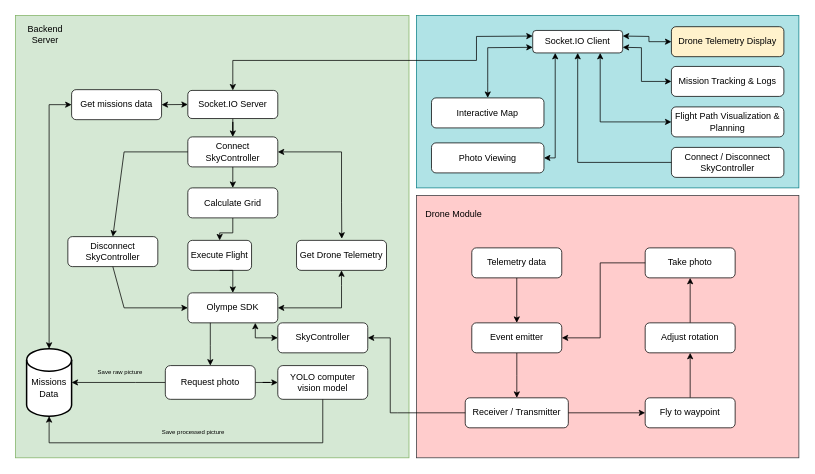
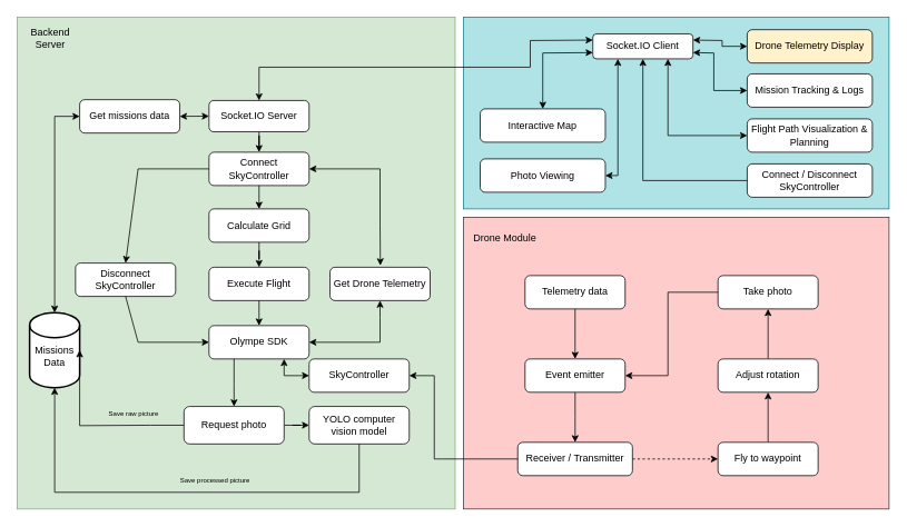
  <mxCell id="0" />
  <mxCell id="1" parent="0" />
  <mxCell id="2" value="" style="rounded=0;whiteSpace=wrap;html=1;fillColor=#b0e3e6;strokeColor=#0e8088;" vertex="1" parent="1"><mxGeometry x="555" y="20" width="510" height="230" as="geometry" /></mxCell>
  <mxCell id="3" value="" style="rounded=0;whiteSpace=wrap;html=1;fillColor=#d5e8d4;strokeColor=#82b366;labelBackgroundColor=none;" vertex="1" parent="1"><mxGeometry x="20" y="20" width="525" height="590" as="geometry" /></mxCell>
  <mxCell id="4" value="" style="rounded=0;whiteSpace=wrap;html=1;fillColor=#ffcccc;strokeColor=#36393d;" vertex="1" parent="1"><mxGeometry x="555" y="260" width="510" height="350" as="geometry" /></mxCell>
  <mxCell id="5" value="Backend Server" style="text;html=1;align=center;verticalAlign=middle;whiteSpace=wrap;rounded=0;" vertex="1" parent="1"><mxGeometry x="20" y="20" width="80" height="50" as="geometry" /></mxCell>
  <mxCell id="6" value="Drone Module" style="text;html=1;align=center;verticalAlign=middle;whiteSpace=wrap;rounded=0;" vertex="1" parent="1"><mxGeometry x="565" y="260" width="80" height="50" as="geometry" /></mxCell>
  <mxCell id="7" value="Socket.IO Client" style="rounded=1;whiteSpace=wrap;html=1;" vertex="1" parent="1"><mxGeometry x="710" y="40" width="120" height="30" as="geometry" /></mxCell>
  <mxCell id="8" value="" style="endArrow=classic;startArrow=classic;html=1;rounded=0;exitX=0.5;exitY=0;exitDx=0;exitDy=0;entryX=0;entryY=0.25;entryDx=0;entryDy=0;" edge="1" parent="1" source="16" target="7"><mxGeometry width="50" height="50" relative="1" as="geometry"><mxPoint x="370" y="55" as="sourcePoint" /><mxPoint x="475" y="140" as="targetPoint" /><Array as="points"><mxPoint x="310" y="80" /><mxPoint x="505" y="80" /><mxPoint x="635" y="80" /><mxPoint x="635" y="48" /></Array></mxGeometry></mxCell>
  <mxCell id="9" value="Photo Viewing" style="rounded=1;whiteSpace=wrap;html=1;" vertex="1" parent="1"><mxGeometry x="575" y="190" width="150" height="40" as="geometry" /></mxCell>
  <mxCell id="10" value="Mission Tracking &amp;amp; Logs" style="rounded=1;whiteSpace=wrap;html=1;" vertex="1" parent="1"><mxGeometry x="895" y="88" width="150" height="40" as="geometry" /></mxCell>
  <mxCell id="11" value="Drone Telemetry Display" style="rounded=1;whiteSpace=wrap;html=1;fillColor=#fff2cc;" vertex="1" parent="1"><mxGeometry x="895" y="35" width="150" height="40" as="geometry" /></mxCell>
  <mxCell id="12" value="Interactive Map" style="rounded=1;whiteSpace=wrap;html=1;" vertex="1" parent="1"><mxGeometry x="575" y="130" width="150" height="40" as="geometry" /></mxCell>
  <mxCell id="13" value="Flight Path Visualization &amp;amp; Planning" style="rounded=1;whiteSpace=wrap;html=1;" vertex="1" parent="1"><mxGeometry x="895" y="142" width="150" height="40" as="geometry" /></mxCell>
  <mxCell id="14" value="SkyController" style="rounded=1;whiteSpace=wrap;html=1;" vertex="1" parent="1"><mxGeometry x="370" y="430" width="120" height="40" as="geometry" /></mxCell>
  <mxCell id="15" value="" style="edgeStyle=orthogonalEdgeStyle;rounded=0;orthogonalLoop=1;jettySize=auto;html=1;" edge="1" parent="1" source="16" target="55"><mxGeometry relative="1" as="geometry" /></mxCell>
  <mxCell id="16" value="Socket.IO Server" style="rounded=1;whiteSpace=wrap;html=1;" vertex="1" parent="1"><mxGeometry x="250" y="120" width="120" height="37.5" as="geometry" /></mxCell>
- <mxCell id="17" value="&lt;div&gt;&lt;br&gt;&lt;/div&gt;&lt;div&gt;Missions Data&lt;/div&gt;" style="strokeWidth=2;html=1;shape=mxgraph.flowchart.database;whiteSpace=wrap;rounded=0;strokeColor=default;align=center;verticalAlign=middle;fontFamily=Helvetica;fontSize=12;fontColor=default;fillColor=default;" vertex="1" parent="1"><mxGeometry x="35" y="464.5" width="60" height="90" as="geometry" /></mxCell>
+ <mxCell id="17" value="&lt;div&gt;&lt;br&gt;&lt;/div&gt;&lt;div&gt;Missions Data&lt;/div&gt;" style="strokeWidth=2;html=1;shape=mxgraph.flowchart.database;whiteSpace=wrap;rounded=0;strokeColor=default;align=center;verticalAlign=middle;fontFamily=Helvetica;fontSize=12;fontColor=default;fillColor=default;" vertex="1" parent="1"><mxGeometry x="35" y="374.5" width="60" height="90" as="geometry" /></mxCell>
  <mxCell id="18" value="Disconnect SkyController" style="rounded=1;whiteSpace=wrap;html=1;strokeColor=default;align=center;verticalAlign=middle;fontFamily=Helvetica;fontSize=12;fontColor=default;fillColor=default;" vertex="1" parent="1"><mxGeometry x="90" y="315" width="120" height="40" as="geometry" /></mxCell>
  <mxCell id="19" value="&lt;div&gt;Olympe SDK&lt;/div&gt;" style="rounded=1;whiteSpace=wrap;html=1;strokeColor=default;align=center;verticalAlign=middle;fontFamily=Helvetica;fontSize=12;fontColor=default;fillColor=default;" vertex="1" parent="1"><mxGeometry x="250" y="390" width="120" height="40" as="geometry" /></mxCell>
  <mxCell id="20" value="Get Drone Telemetry" style="rounded=1;whiteSpace=wrap;html=1;strokeColor=default;align=center;verticalAlign=middle;fontFamily=Helvetica;fontSize=12;fontColor=default;fillColor=default;" vertex="1" parent="1"><mxGeometry x="395" y="320" width="120" height="40" as="geometry" /></mxCell>
  <mxCell id="21" value="" style="edgeStyle=orthogonalEdgeStyle;rounded=0;orthogonalLoop=1;jettySize=auto;html=1;fontFamily=Helvetica;fontSize=12;fontColor=default;" edge="1" parent="1" source="22" target="23"><mxGeometry relative="1" as="geometry" /></mxCell>
  <mxCell id="22" value="Calculate Grid" style="rounded=1;whiteSpace=wrap;html=1;strokeColor=default;align=center;verticalAlign=middle;fontFamily=Helvetica;fontSize=12;fontColor=default;fillColor=default;" vertex="1" parent="1"><mxGeometry x="250" y="250" width="120" height="40" as="geometry" /></mxCell>
- <mxCell id="23" value="Execute Flight" style="rounded=1;whiteSpace=wrap;html=1;strokeColor=default;align=center;verticalAlign=middle;fontFamily=Helvetica;fontSize=12;fontColor=default;fillColor=default;" vertex="1" parent="1"><mxGeometry x="250" y="320" width="85" height="40" as="geometry" /></mxCell>
+ <mxCell id="23" value="Execute Flight" style="rounded=1;whiteSpace=wrap;html=1;strokeColor=default;align=center;verticalAlign=middle;fontFamily=Helvetica;fontSize=12;fontColor=default;fillColor=default;" vertex="1" parent="1"><mxGeometry x="250" y="320" width="120" height="40" as="geometry" /></mxCell>
  <mxCell id="24" value="" style="endArrow=classic;startArrow=classic;html=1;rounded=0;fontFamily=Helvetica;fontSize=12;fontColor=default;exitX=0.5;exitY=1;exitDx=0;exitDy=0;entryX=1;entryY=0.5;entryDx=0;entryDy=0;" edge="1" parent="1" source="20" target="19"><mxGeometry width="50" height="50" relative="1" as="geometry"><mxPoint x="615" y="350" as="sourcePoint" /><mxPoint x="665" y="300" as="targetPoint" /><Array as="points"><mxPoint x="455" y="380" /><mxPoint x="455" y="410" /></Array></mxGeometry></mxCell>
  <mxCell id="25" value="" style="edgeStyle=orthogonalEdgeStyle;rounded=0;orthogonalLoop=1;jettySize=auto;html=1;" edge="1" parent="1" source="26" target="28"><mxGeometry relative="1" as="geometry" /></mxCell>
  <mxCell id="26" value="Fly to waypoint" style="rounded=1;whiteSpace=wrap;html=1;strokeColor=default;align=center;verticalAlign=middle;fontFamily=Helvetica;fontSize=12;fontColor=default;fillColor=default;" vertex="1" parent="1"><mxGeometry x="860" y="530" width="120" height="40" as="geometry" /></mxCell>
  <mxCell id="27" value="" style="edgeStyle=orthogonalEdgeStyle;rounded=0;orthogonalLoop=1;jettySize=auto;html=1;" edge="1" parent="1" source="28" target="29"><mxGeometry relative="1" as="geometry" /></mxCell>
  <mxCell id="28" value="Adjust rotation" style="rounded=1;whiteSpace=wrap;html=1;strokeColor=default;align=center;verticalAlign=middle;fontFamily=Helvetica;fontSize=12;fontColor=default;fillColor=default;" vertex="1" parent="1"><mxGeometry x="860" y="430" width="120" height="40" as="geometry" /></mxCell>
  <mxCell id="29" value="Take photo" style="rounded=1;whiteSpace=wrap;html=1;strokeColor=default;align=center;verticalAlign=middle;fontFamily=Helvetica;fontSize=12;fontColor=default;fillColor=default;" vertex="1" parent="1"><mxGeometry x="860" y="330" width="120" height="40" as="geometry" /></mxCell>
  <mxCell id="30" value="" style="edgeStyle=orthogonalEdgeStyle;rounded=0;orthogonalLoop=1;jettySize=auto;html=1;" edge="1" parent="1" source="31" target="48"><mxGeometry relative="1" as="geometry" /></mxCell>
  <mxCell id="31" value="Event emitter" style="rounded=1;whiteSpace=wrap;html=1;strokeColor=default;align=center;verticalAlign=middle;fontFamily=Helvetica;fontSize=12;fontColor=default;fillColor=default;" vertex="1" parent="1"><mxGeometry x="628.75" y="430" width="120" height="40" as="geometry" /></mxCell>
  <mxCell id="32" value="" style="edgeStyle=orthogonalEdgeStyle;rounded=0;orthogonalLoop=1;jettySize=auto;html=1;fontFamily=Helvetica;fontSize=12;fontColor=default;" edge="1" parent="1" source="34" target="36"><mxGeometry relative="1" as="geometry" /></mxCell>
  <mxCell id="33" value="" style="edgeStyle=orthogonalEdgeStyle;rounded=0;orthogonalLoop=1;jettySize=auto;html=1;entryX=1;entryY=0.5;entryDx=0;entryDy=0;entryPerimeter=0;" edge="1" parent="1" source="34" target="17"><mxGeometry relative="1" as="geometry"><Array as="points"><mxPoint x="180" y="510" /><mxPoint x="180" y="510" /></Array></mxGeometry></mxCell>
  <mxCell id="34" value="Request photo" style="rounded=1;whiteSpace=wrap;html=1;strokeColor=default;align=center;verticalAlign=middle;fontFamily=Helvetica;fontSize=12;fontColor=default;fillColor=default;" vertex="1" parent="1"><mxGeometry x="220" y="487" width="120" height="45" as="geometry" /></mxCell>
  <mxCell id="35" value="" style="endArrow=classic;html=1;rounded=0;fontFamily=Helvetica;fontSize=12;fontColor=default;exitX=0.25;exitY=1;exitDx=0;exitDy=0;entryX=0.5;entryY=0;entryDx=0;entryDy=0;" edge="1" parent="1" source="19" target="34"><mxGeometry width="50" height="50" relative="1" as="geometry"><mxPoint x="615" y="540" as="sourcePoint" /><mxPoint x="665" y="490" as="targetPoint" /><Array as="points"><mxPoint x="280" y="460" /></Array></mxGeometry></mxCell>
  <mxCell id="36" value="YOLO computer vision model" style="rounded=1;whiteSpace=wrap;html=1;strokeColor=default;align=center;verticalAlign=middle;fontFamily=Helvetica;fontSize=12;fontColor=default;fillColor=default;" vertex="1" parent="1"><mxGeometry x="370" y="487" width="120" height="45" as="geometry" /></mxCell>
  <mxCell id="37" value="&lt;div style=&quot;line-height: 60%;&quot;&gt;&lt;font style=&quot;font-size: 8px; line-height: 60%;&quot;&gt;Save raw picture&lt;/font&gt;&lt;/div&gt;" style="text;html=1;align=center;verticalAlign=middle;whiteSpace=wrap;rounded=0;fontFamily=Helvetica;fontSize=12;fontColor=default;" vertex="1" parent="1"><mxGeometry x="120" y="480" width="80" height="30" as="geometry" /></mxCell>
  <mxCell id="38" value="&lt;div style=&quot;line-height: 60%;&quot;&gt;&lt;div&gt;&lt;font style=&quot;font-size: 8px; line-height: 60%;&quot;&gt;Save processed picture&lt;/font&gt;&lt;/div&gt;&lt;/div&gt;" style="text;html=1;align=center;verticalAlign=middle;whiteSpace=wrap;rounded=0;fontFamily=Helvetica;fontSize=12;fontColor=default;" vertex="1" parent="1"><mxGeometry x="205" y="560" width="105" height="30" as="geometry" /></mxCell>
  <mxCell id="39" value="Get missions data" style="rounded=1;whiteSpace=wrap;html=1;strokeColor=default;align=center;verticalAlign=middle;fontFamily=Helvetica;fontSize=12;fontColor=default;fillColor=default;" vertex="1" parent="1"><mxGeometry x="95" y="119" width="120" height="40" as="geometry" /></mxCell>
  <mxCell id="40" value="" style="endArrow=classic;startArrow=classic;html=1;rounded=0;fontFamily=Helvetica;fontSize=12;fontColor=default;entryX=0;entryY=0.5;entryDx=0;entryDy=0;exitX=0.5;exitY=0;exitDx=0;exitDy=0;exitPerimeter=0;" edge="1" parent="1" source="17" target="39"><mxGeometry width="50" height="50" relative="1" as="geometry"><mxPoint x="575" y="350" as="sourcePoint" /><mxPoint x="625" y="300" as="targetPoint" /><Array as="points"><mxPoint x="65" y="139" /></Array></mxGeometry></mxCell>
  <mxCell id="41" value="" style="endArrow=classic;startArrow=classic;html=1;rounded=0;fontFamily=Helvetica;fontSize=12;fontColor=default;exitX=1;exitY=0.5;exitDx=0;exitDy=0;entryX=0;entryY=0.5;entryDx=0;entryDy=0;" edge="1" parent="1" source="39" target="16"><mxGeometry width="50" height="50" relative="1" as="geometry"><mxPoint x="575" y="350" as="sourcePoint" /><mxPoint x="625" y="300" as="targetPoint" /><Array as="points" /></mxGeometry></mxCell>
  <mxCell id="42" value="" style="endArrow=classic;startArrow=classic;html=1;rounded=0;fontFamily=Helvetica;fontSize=12;fontColor=default;exitX=0.5;exitY=0;exitDx=0;exitDy=0;entryX=0;entryY=0.75;entryDx=0;entryDy=0;" edge="1" parent="1" source="12" target="7"><mxGeometry width="50" height="50" relative="1" as="geometry"><mxPoint x="575" y="350" as="sourcePoint" /><mxPoint x="625" y="300" as="targetPoint" /><Array as="points"><mxPoint x="650" y="110" /><mxPoint x="650" y="63" /></Array></mxGeometry></mxCell>
  <mxCell id="43" value="" style="endArrow=classic;startArrow=classic;html=1;rounded=0;fontFamily=Helvetica;fontSize=12;fontColor=default;exitX=1;exitY=0.75;exitDx=0;exitDy=0;entryX=0;entryY=0.5;entryDx=0;entryDy=0;" edge="1" parent="1" source="7" target="10"><mxGeometry width="50" height="50" relative="1" as="geometry"><mxPoint x="840" y="65" as="sourcePoint" /><mxPoint x="885" y="65" as="targetPoint" /><Array as="points"><mxPoint x="855" y="63" /><mxPoint x="855" y="108" /></Array></mxGeometry></mxCell>
  <mxCell id="44" value="" style="endArrow=classic;startArrow=classic;html=1;rounded=0;fontFamily=Helvetica;fontSize=12;fontColor=default;exitX=0.75;exitY=1;exitDx=0;exitDy=0;entryX=0;entryY=0.5;entryDx=0;entryDy=0;" edge="1" parent="1" source="7" target="13"><mxGeometry width="50" height="50" relative="1" as="geometry"><mxPoint x="810" y="80" as="sourcePoint" /><mxPoint x="885" y="117" as="targetPoint" /><Array as="points"><mxPoint x="800" y="162" /></Array></mxGeometry></mxCell>
  <mxCell id="45" value="" style="endArrow=classic;startArrow=classic;html=1;rounded=0;fontFamily=Helvetica;fontSize=12;fontColor=default;exitX=1;exitY=0.5;exitDx=0;exitDy=0;entryX=0.25;entryY=1;entryDx=0;entryDy=0;" edge="1" parent="1" source="9" target="7"><mxGeometry width="50" height="50" relative="1" as="geometry"><mxPoint x="575" y="350" as="sourcePoint" /><mxPoint x="625" y="300" as="targetPoint" /><Array as="points"><mxPoint x="740" y="210" /></Array></mxGeometry></mxCell>
  <mxCell id="46" value="" style="edgeStyle=orthogonalEdgeStyle;rounded=0;orthogonalLoop=1;jettySize=auto;html=1;" edge="1" parent="1" source="47" target="31"><mxGeometry relative="1" as="geometry" /></mxCell>
  <mxCell id="47" value="Telemetry data" style="rounded=1;whiteSpace=wrap;html=1;strokeColor=default;align=center;verticalAlign=middle;fontFamily=Helvetica;fontSize=12;fontColor=default;fillColor=default;" vertex="1" parent="1"><mxGeometry x="628.75" y="330" width="120" height="40" as="geometry" /></mxCell>
  <mxCell id="48" value="Receiver / Transmitter" style="rounded=1;whiteSpace=wrap;html=1;strokeColor=default;align=center;verticalAlign=middle;fontFamily=Helvetica;fontSize=12;fontColor=default;fillColor=default;" vertex="1" parent="1"><mxGeometry x="620" y="530" width="137.5" height="40" as="geometry" /></mxCell>
  <mxCell id="49" value="" style="endArrow=classic;startArrow=classic;html=1;rounded=0;exitX=0.75;exitY=1;exitDx=0;exitDy=0;entryX=0;entryY=0.5;entryDx=0;entryDy=0;" edge="1" parent="1" source="19" target="14"><mxGeometry width="50" height="50" relative="1" as="geometry"><mxPoint x="495" y="270" as="sourcePoint" /><mxPoint x="545" y="220" as="targetPoint" /><Array as="points"><mxPoint x="340" y="450" /></Array></mxGeometry></mxCell>
  <mxCell id="50" value="Connect / Disconnect SkyController" style="rounded=1;whiteSpace=wrap;html=1;" vertex="1" parent="1"><mxGeometry x="895" y="196" width="150" height="40" as="geometry" /></mxCell>
  <mxCell id="51" value="" style="endArrow=classic;html=1;rounded=0;exitX=0;exitY=0.5;exitDx=0;exitDy=0;entryX=0.5;entryY=1;entryDx=0;entryDy=0;" edge="1" parent="1" source="50" target="7"><mxGeometry width="50" height="50" relative="1" as="geometry"><mxPoint x="565" y="270" as="sourcePoint" /><mxPoint x="615" y="220" as="targetPoint" /><Array as="points"><mxPoint x="770" y="216" /></Array></mxGeometry></mxCell>
  <mxCell id="52" value="" style="endArrow=classic;startArrow=classic;html=1;rounded=0;exitX=0;exitY=0.5;exitDx=0;exitDy=0;entryX=1;entryY=0.25;entryDx=0;entryDy=0;" edge="1" parent="1" source="11" target="7"><mxGeometry width="50" height="50" relative="1" as="geometry"><mxPoint x="625" y="380" as="sourcePoint" /><mxPoint x="675" y="330" as="targetPoint" /><Array as="points"><mxPoint x="865" y="55" /><mxPoint x="865" y="48" /></Array></mxGeometry></mxCell>
  <mxCell id="53" value="" style="endArrow=classic;html=1;rounded=0;exitX=0.5;exitY=1;exitDx=0;exitDy=0;entryX=0;entryY=0.5;entryDx=0;entryDy=0;" edge="1" parent="1" source="18" target="19"><mxGeometry width="50" height="50" relative="1" as="geometry"><mxPoint x="345" y="350" as="sourcePoint" /><mxPoint x="395" y="300" as="targetPoint" /><Array as="points"><mxPoint x="165" y="410" /></Array></mxGeometry></mxCell>
  <mxCell id="54" value="" style="endArrow=classic;html=1;rounded=0;exitX=0.5;exitY=1;exitDx=0;exitDy=0;entryX=0.5;entryY=0;entryDx=0;entryDy=0;" edge="1" parent="1" source="23" target="19"><mxGeometry width="50" height="50" relative="1" as="geometry"><mxPoint x="375" y="350" as="sourcePoint" /><mxPoint x="425" y="300" as="targetPoint" /><Array as="points"><mxPoint x="310" y="360" /></Array></mxGeometry></mxCell>
  <mxCell id="55" value="Connect SkyController" style="rounded=1;whiteSpace=wrap;html=1;strokeColor=default;align=center;verticalAlign=middle;fontFamily=Helvetica;fontSize=12;fontColor=default;fillColor=default;" vertex="1" parent="1"><mxGeometry x="250" y="182" width="120" height="40" as="geometry" /></mxCell>
  <mxCell id="56" value="" style="endArrow=classic;html=1;rounded=0;exitX=0.5;exitY=1;exitDx=0;exitDy=0;entryX=0.5;entryY=0;entryDx=0;entryDy=0;" edge="1" parent="1" source="55" target="22"><mxGeometry width="50" height="50" relative="1" as="geometry"><mxPoint x="315" y="350" as="sourcePoint" /><mxPoint x="365" y="300" as="targetPoint" /><Array as="points" /></mxGeometry></mxCell>
  <mxCell id="57" value="" style="endArrow=classic;html=1;rounded=0;exitX=0;exitY=0.5;exitDx=0;exitDy=0;entryX=0.5;entryY=0;entryDx=0;entryDy=0;" edge="1" parent="1" source="55" target="18"><mxGeometry width="50" height="50" relative="1" as="geometry"><mxPoint x="315" y="350" as="sourcePoint" /><mxPoint x="365" y="300" as="targetPoint" /><Array as="points"><mxPoint x="165" y="202" /></Array></mxGeometry></mxCell>
  <mxCell id="58" value="" style="endArrow=classic;startArrow=classic;html=1;rounded=0;exitX=1;exitY=0.5;exitDx=0;exitDy=0;entryX=0.503;entryY=-0.055;entryDx=0;entryDy=0;entryPerimeter=0;" edge="1" parent="1" source="55" target="20"><mxGeometry width="50" height="50" relative="1" as="geometry"><mxPoint x="395" y="310" as="sourcePoint" /><mxPoint x="445" y="260" as="targetPoint" /><Array as="points"><mxPoint x="455" y="202" /><mxPoint x="455" y="270" /></Array></mxGeometry></mxCell>
  <mxCell id="59" value="" style="endArrow=classic;html=1;rounded=0;exitX=0.5;exitY=1;exitDx=0;exitDy=0;entryX=0.5;entryY=1;entryDx=0;entryDy=0;entryPerimeter=0;" edge="1" parent="1" source="36" target="17"><mxGeometry width="50" height="50" relative="1" as="geometry"><mxPoint x="510" y="380" as="sourcePoint" /><mxPoint x="560" y="330" as="targetPoint" /><Array as="points"><mxPoint x="430" y="590" /><mxPoint x="65" y="590" /></Array></mxGeometry></mxCell>
  <mxCell id="60" value="" style="endArrow=classic;html=1;rounded=0;exitX=0;exitY=0.5;exitDx=0;exitDy=0;entryX=1;entryY=0.5;entryDx=0;entryDy=0;" edge="1" parent="1" source="48" target="14"><mxGeometry width="50" height="50" relative="1" as="geometry"><mxPoint x="730" y="520" as="sourcePoint" /><mxPoint x="780" y="470" as="targetPoint" /><Array as="points"><mxPoint x="530" y="550" /><mxPoint x="520" y="550" /><mxPoint x="520" y="450" /></Array></mxGeometry></mxCell>
- <mxCell id="61" value="" style="endArrow=classic;html=1;rounded=0;exitX=1;exitY=0.5;exitDx=0;exitDy=0;entryX=0;entryY=0.5;entryDx=0;entryDy=0;" edge="1" parent="1" source="48" target="26"><mxGeometry width="50" height="50" relative="1" as="geometry"><mxPoint x="710" y="430" as="sourcePoint" /><mxPoint x="760" y="380" as="targetPoint" /></mxGeometry></mxCell>
+ <mxCell id="61" value="" style="endArrow=classic;html=1;rounded=0;exitX=1;exitY=0.5;exitDx=0;exitDy=0;entryX=0;entryY=0.5;entryDx=0;entryDy=0;dashed=1;" edge="1" parent="1" source="48" target="26"><mxGeometry width="50" height="50" relative="1" as="geometry"><mxPoint x="710" y="430" as="sourcePoint" /><mxPoint x="760" y="380" as="targetPoint" /></mxGeometry></mxCell>
  <mxCell id="62" value="" style="endArrow=classic;html=1;rounded=0;exitX=0;exitY=0.5;exitDx=0;exitDy=0;entryX=1;entryY=0.5;entryDx=0;entryDy=0;" edge="1" parent="1" source="29" target="31"><mxGeometry width="50" height="50" relative="1" as="geometry"><mxPoint x="710" y="430" as="sourcePoint" /><mxPoint x="760" y="380" as="targetPoint" /><Array as="points"><mxPoint x="800" y="350" /><mxPoint x="800" y="450" /></Array></mxGeometry></mxCell>
